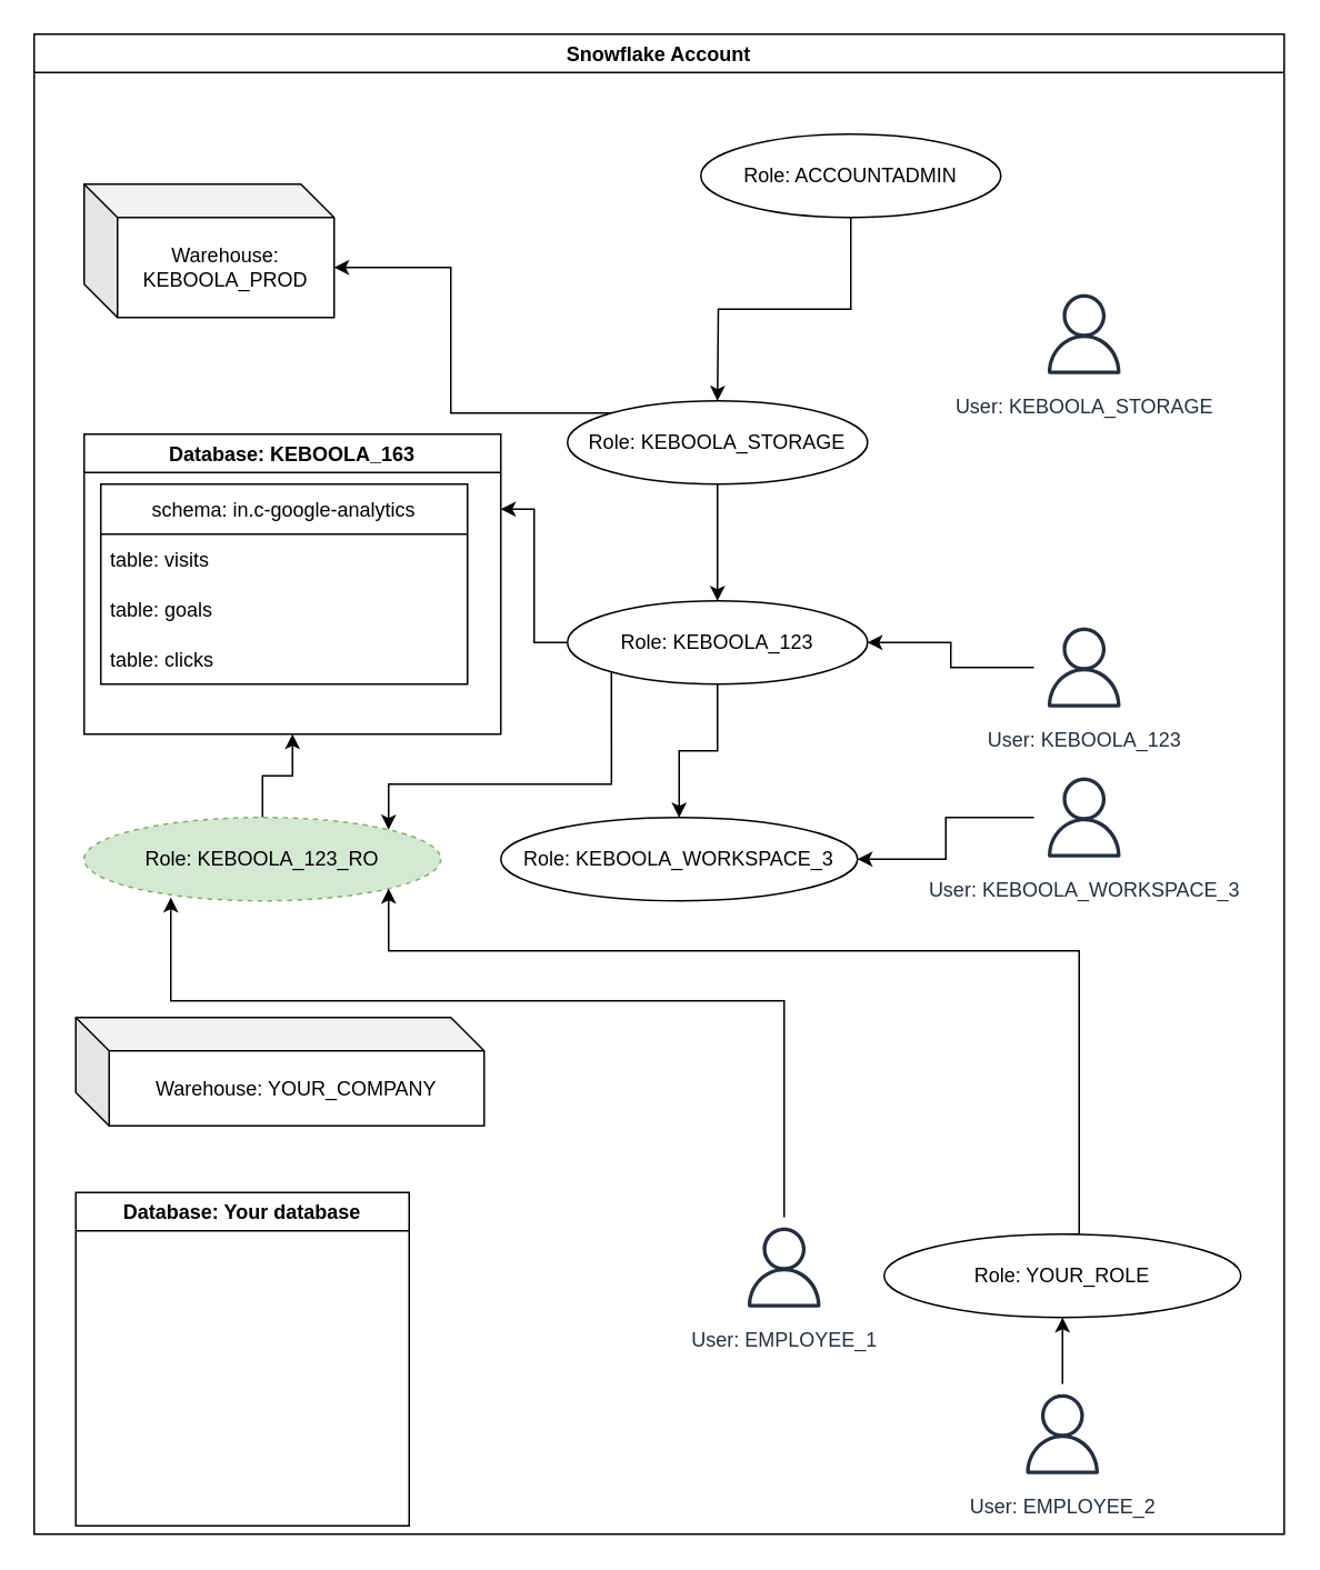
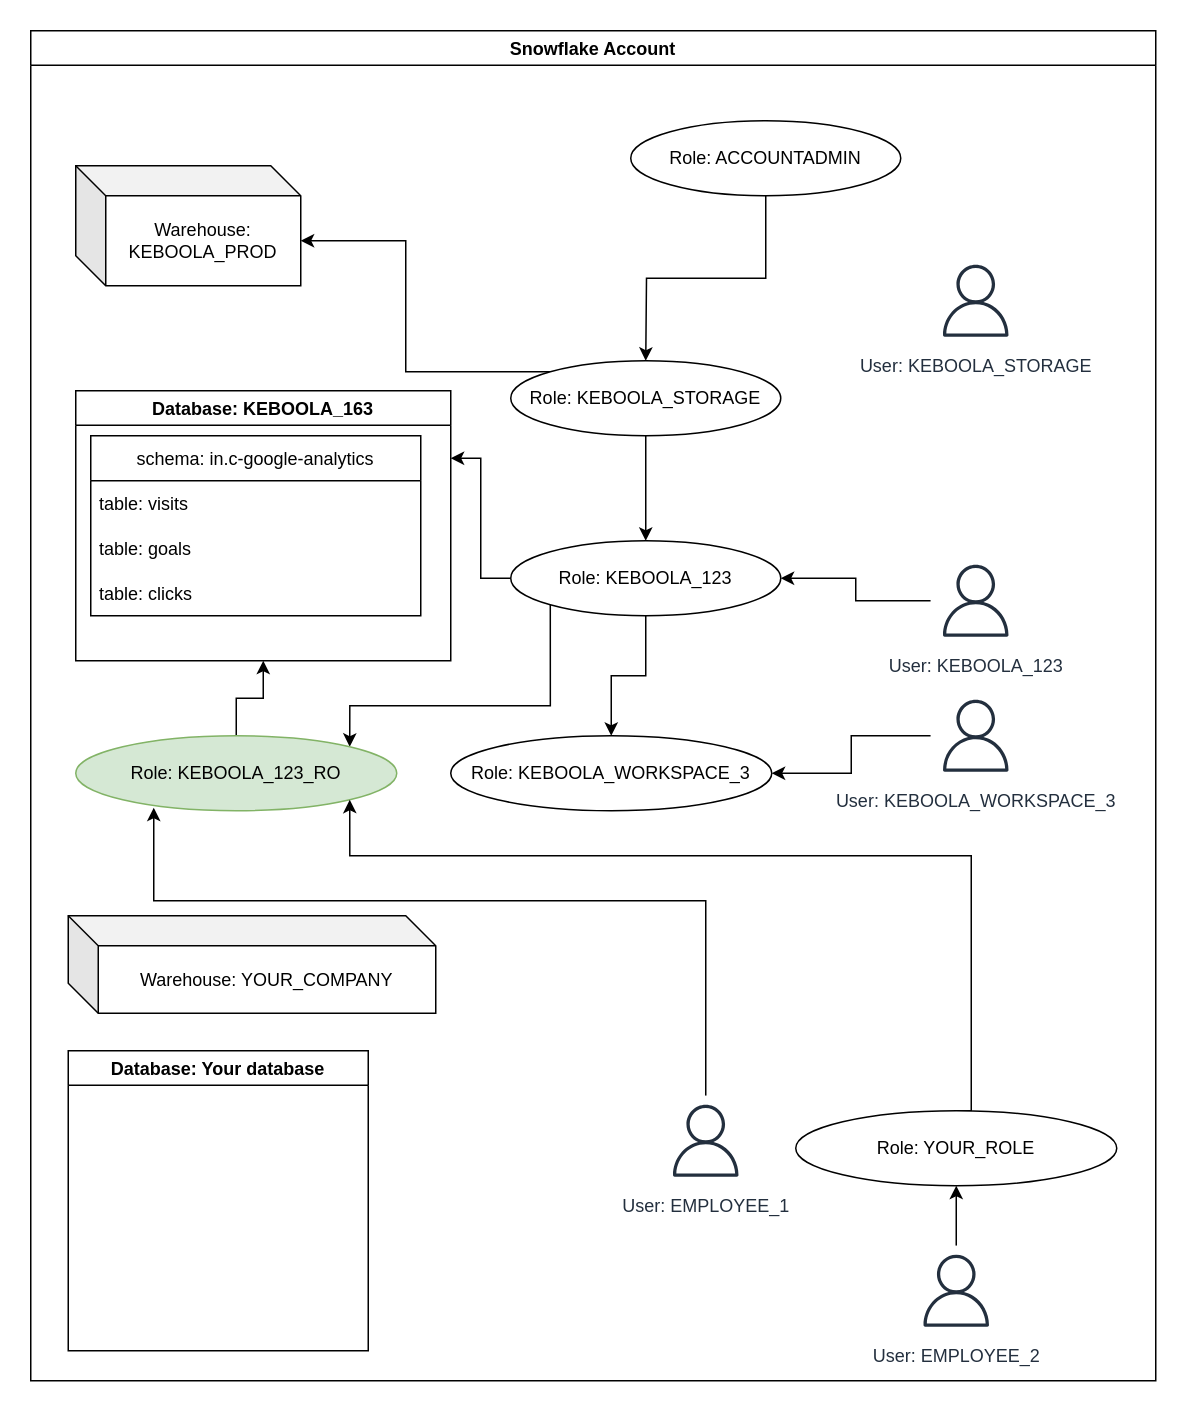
  <mxCell id="0" />
  <mxCell id="1" parent="0" />
  <mxCell id="2" value="Snowflake Account" style="swimlane;sketch=0;" vertex="1" parent="1"><mxGeometry x="20" y="20" width="750" height="900" as="geometry" /></mxCell>
  <mxCell id="3" value="User: KEBOOLA_STORAGE" style="sketch=0;outlineConnect=0;fontColor=#232F3E;gradientColor=none;strokeColor=#232F3E;fillColor=#ffffff;dashed=0;verticalLabelPosition=bottom;verticalAlign=top;align=center;html=1;fontSize=12;fontStyle=0;aspect=fixed;shape=mxgraph.aws4.resourceIcon;resIcon=mxgraph.aws4.user;" vertex="1" parent="2"><mxGeometry x="600" y="150" width="60" height="60" as="geometry" /></mxCell>
  <mxCell id="4" style="edgeStyle=orthogonalEdgeStyle;rounded=0;orthogonalLoop=1;jettySize=auto;html=1;entryX=0.243;entryY=0.96;entryDx=0;entryDy=0;entryPerimeter=0;sketch=0;" edge="1" parent="2" source="5" target="28"><mxGeometry relative="1" as="geometry"><Array as="points"><mxPoint x="82" y="580" /></Array></mxGeometry></mxCell>
  <mxCell id="5" value="User: EMPLOYEE_1" style="sketch=0;outlineConnect=0;fontColor=#232F3E;gradientColor=none;strokeColor=#232F3E;fillColor=#ffffff;dashed=0;verticalLabelPosition=bottom;verticalAlign=top;align=center;html=1;fontSize=12;fontStyle=0;aspect=fixed;shape=mxgraph.aws4.resourceIcon;resIcon=mxgraph.aws4.user;" vertex="1" parent="2"><mxGeometry x="420" y="710" width="60" height="60" as="geometry" /></mxCell>
  <mxCell id="6" value="Warehouse: KEBOOLA_PROD" style="shape=cube;whiteSpace=wrap;html=1;boundedLbl=1;backgroundOutline=1;darkOpacity=0.05;darkOpacity2=0.1;sketch=0;" vertex="1" parent="2"><mxGeometry x="30" y="90" width="150" height="80" as="geometry" /></mxCell>
  <mxCell id="7" value="Warehouse: YOUR_COMPANY" style="shape=cube;whiteSpace=wrap;html=1;boundedLbl=1;backgroundOutline=1;darkOpacity=0.05;darkOpacity2=0.1;sketch=0;" vertex="1" parent="2"><mxGeometry x="25" y="590" width="245" height="65" as="geometry" /></mxCell>
  <mxCell id="8" value="Database: KEBOOLA_163" style="swimlane;fillColor=#FFFFFF;glass=0;shadow=0;sketch=0;" vertex="1" parent="2"><mxGeometry x="30" y="240" width="250" height="180" as="geometry" /></mxCell>
  <mxCell id="9" value="schema: in.c-google-analytics" style="swimlane;fontStyle=0;childLayout=stackLayout;horizontal=1;startSize=30;horizontalStack=0;resizeParent=1;resizeParentMax=0;resizeLast=0;collapsible=1;marginBottom=0;sketch=0;" vertex="1" parent="8"><mxGeometry x="10" y="30" width="220" height="120" as="geometry" /></mxCell>
  <mxCell id="10" value="table: visits" style="text;strokeColor=none;fillColor=none;align=left;verticalAlign=middle;spacingLeft=4;spacingRight=4;overflow=hidden;points=[[0,0.5],[1,0.5]];portConstraint=eastwest;rotatable=0;sketch=0;" vertex="1" parent="9"><mxGeometry y="30" width="220" height="30" as="geometry" /></mxCell>
  <mxCell id="11" value="table: goals" style="text;strokeColor=none;fillColor=none;align=left;verticalAlign=middle;spacingLeft=4;spacingRight=4;overflow=hidden;points=[[0,0.5],[1,0.5]];portConstraint=eastwest;rotatable=0;sketch=0;" vertex="1" parent="9"><mxGeometry y="60" width="220" height="30" as="geometry" /></mxCell>
  <mxCell id="12" value="table: clicks" style="text;strokeColor=none;fillColor=none;align=left;verticalAlign=middle;spacingLeft=4;spacingRight=4;overflow=hidden;points=[[0,0.5],[1,0.5]];portConstraint=eastwest;rotatable=0;sketch=0;" vertex="1" parent="9"><mxGeometry y="90" width="220" height="30" as="geometry" /></mxCell>
  <mxCell id="13" style="edgeStyle=orthogonalEdgeStyle;rounded=0;orthogonalLoop=1;jettySize=auto;html=1;exitX=0.5;exitY=1;exitDx=0;exitDy=0;entryX=0.5;entryY=0;entryDx=0;entryDy=0;sketch=0;" edge="1" parent="2" source="16" target="25"><mxGeometry relative="1" as="geometry" /></mxCell>
  <mxCell id="14" style="edgeStyle=orthogonalEdgeStyle;rounded=0;orthogonalLoop=1;jettySize=auto;html=1;exitX=0;exitY=1;exitDx=0;exitDy=0;entryX=1;entryY=0;entryDx=0;entryDy=0;sketch=0;" edge="1" parent="2" source="16" target="28"><mxGeometry relative="1" as="geometry"><Array as="points"><mxPoint x="346" y="450" /><mxPoint x="213" y="450" /></Array></mxGeometry></mxCell>
  <mxCell id="15" style="edgeStyle=orthogonalEdgeStyle;rounded=0;orthogonalLoop=1;jettySize=auto;html=1;exitX=0;exitY=0.5;exitDx=0;exitDy=0;entryX=1;entryY=0.25;entryDx=0;entryDy=0;sketch=0;" edge="1" parent="2" source="16" target="8"><mxGeometry relative="1" as="geometry" /></mxCell>
  <mxCell id="16" value="Role: KEBOOLA_123" style="ellipse;whiteSpace=wrap;html=1;sketch=0;" vertex="1" parent="2"><mxGeometry x="320" y="340" width="180" height="50" as="geometry" /></mxCell>
  <mxCell id="17" style="edgeStyle=orthogonalEdgeStyle;rounded=0;orthogonalLoop=1;jettySize=auto;html=1;exitX=0.5;exitY=1;exitDx=0;exitDy=0;entryX=0.5;entryY=0;entryDx=0;entryDy=0;sketch=0;" edge="1" parent="2" source="19" target="16"><mxGeometry relative="1" as="geometry" /></mxCell>
  <mxCell id="18" style="edgeStyle=orthogonalEdgeStyle;rounded=0;orthogonalLoop=1;jettySize=auto;html=1;exitX=0;exitY=0;exitDx=0;exitDy=0;entryX=0;entryY=0;entryDx=150;entryDy=50;entryPerimeter=0;sketch=0;" edge="1" parent="2" source="19" target="6"><mxGeometry relative="1" as="geometry" /></mxCell>
  <mxCell id="19" value="Role: KEBOOLA_STORAGE" style="ellipse;whiteSpace=wrap;html=1;sketch=0;" vertex="1" parent="2"><mxGeometry x="320" y="220" width="180" height="50" as="geometry" /></mxCell>
  <mxCell id="20" style="edgeStyle=orthogonalEdgeStyle;rounded=0;orthogonalLoop=1;jettySize=auto;html=1;sketch=0;" edge="1" parent="2" source="21" target="16"><mxGeometry relative="1" as="geometry" /></mxCell>
  <mxCell id="21" value="User: KEBOOLA_123" style="sketch=0;outlineConnect=0;fontColor=#232F3E;gradientColor=none;strokeColor=#232F3E;fillColor=#ffffff;dashed=0;verticalLabelPosition=bottom;verticalAlign=top;align=center;html=1;fontSize=12;fontStyle=0;aspect=fixed;shape=mxgraph.aws4.resourceIcon;resIcon=mxgraph.aws4.user;" vertex="1" parent="2"><mxGeometry x="600" y="350" width="60" height="60" as="geometry" /></mxCell>
  <mxCell id="22" style="edgeStyle=orthogonalEdgeStyle;rounded=0;orthogonalLoop=1;jettySize=auto;html=1;entryX=1;entryY=0.5;entryDx=0;entryDy=0;sketch=0;" edge="1" parent="2" source="23" target="25"><mxGeometry relative="1" as="geometry" /></mxCell>
  <mxCell id="23" value="User: KEBOOLA_WORKSPACE_3" style="sketch=0;outlineConnect=0;fontColor=#232F3E;gradientColor=none;strokeColor=#232F3E;fillColor=#ffffff;dashed=0;verticalLabelPosition=bottom;verticalAlign=top;align=center;html=1;fontSize=12;fontStyle=0;aspect=fixed;shape=mxgraph.aws4.resourceIcon;resIcon=mxgraph.aws4.user;" vertex="1" parent="2"><mxGeometry x="600" y="440" width="60" height="60" as="geometry" /></mxCell>
  <mxCell id="24" value="Role: ACCOUNTADMIN" style="ellipse;whiteSpace=wrap;html=1;sketch=0;" vertex="1" parent="2"><mxGeometry x="400" y="60" width="180" height="50" as="geometry" /></mxCell>
  <mxCell id="25" value="Role: KEBOOLA_WORKSPACE_3" style="ellipse;whiteSpace=wrap;html=1;sketch=0;" vertex="1" parent="2"><mxGeometry x="280" y="470" width="214" height="50" as="geometry" /></mxCell>
- <mxCell id="26" value="Database: Your database" style="swimlane;sketch=0;" vertex="1" parent="2"><mxGeometry x="25" y="695" width="200" height="200" as="geometry" /></mxCell>
+ <mxCell id="26" value="Database: Your database" style="swimlane;sketch=0;" vertex="1" parent="2"><mxGeometry x="25" y="680" width="200" height="200" as="geometry" /></mxCell>
  <mxCell id="27" style="edgeStyle=orthogonalEdgeStyle;rounded=0;orthogonalLoop=1;jettySize=auto;html=1;exitX=0.5;exitY=0;exitDx=0;exitDy=0;entryX=0.5;entryY=1;entryDx=0;entryDy=0;sketch=0;" edge="1" parent="2" source="28" target="8"><mxGeometry relative="1" as="geometry" /></mxCell>
- <mxCell id="28" value="Role: KEBOOLA_123_RO" style="ellipse;whiteSpace=wrap;html=1;fillColor=#d5e8d4;strokeColor=#82b366;sketch=0;dashed=1;" vertex="1" parent="2"><mxGeometry x="30" y="470" width="214" height="50" as="geometry" /></mxCell>
+ <mxCell id="28" value="Role: KEBOOLA_123_RO" style="ellipse;whiteSpace=wrap;html=1;fillColor=#d5e8d4;strokeColor=#82b366;sketch=0;" vertex="1" parent="2"><mxGeometry x="30" y="470" width="214" height="50" as="geometry" /></mxCell>
  <mxCell id="29" style="edgeStyle=orthogonalEdgeStyle;rounded=0;orthogonalLoop=1;jettySize=auto;html=1;exitX=0.5;exitY=0;exitDx=0;exitDy=0;entryX=1;entryY=1;entryDx=0;entryDy=0;sketch=0;" edge="1" parent="2" source="30" target="28"><mxGeometry relative="1" as="geometry"><Array as="points"><mxPoint x="627" y="550" /><mxPoint x="213" y="550" /></Array></mxGeometry></mxCell>
  <mxCell id="30" value="Role: YOUR_ROLE" style="ellipse;whiteSpace=wrap;html=1;sketch=0;" vertex="1" parent="2"><mxGeometry x="510" y="720" width="214" height="50" as="geometry" /></mxCell>
  <mxCell id="31" style="edgeStyle=orthogonalEdgeStyle;rounded=0;orthogonalLoop=1;jettySize=auto;html=1;entryX=0.5;entryY=1;entryDx=0;entryDy=0;sketch=0;" edge="1" parent="2" source="32" target="30"><mxGeometry relative="1" as="geometry" /></mxCell>
  <mxCell id="32" value="User: EMPLOYEE_2" style="sketch=0;outlineConnect=0;fontColor=#232F3E;gradientColor=none;strokeColor=#232F3E;fillColor=#ffffff;dashed=0;verticalLabelPosition=bottom;verticalAlign=top;align=center;html=1;fontSize=12;fontStyle=0;aspect=fixed;shape=mxgraph.aws4.resourceIcon;resIcon=mxgraph.aws4.user;" vertex="1" parent="2"><mxGeometry x="587" y="810" width="60" height="60" as="geometry" /></mxCell>
  <mxCell id="33" style="edgeStyle=orthogonalEdgeStyle;rounded=0;orthogonalLoop=1;jettySize=auto;html=1;exitX=0.5;exitY=1;exitDx=0;exitDy=0;sketch=0;" edge="1" parent="1" source="24"><mxGeometry relative="1" as="geometry"><mxPoint x="430" y="240" as="targetPoint" /></mxGeometry></mxCell>
